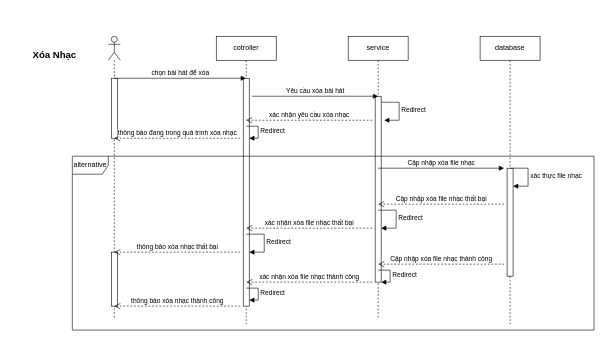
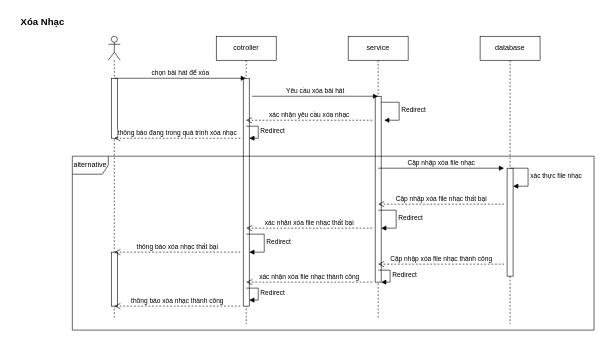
  <mxCell id="0" />
  <mxCell id="1" parent="0" />
  <mxCell id="2" value="" style="shape=umlLifeline;perimeter=lifelinePerimeter;whiteSpace=wrap;html=1;container=1;dropTarget=0;collapsible=0;recursiveResize=0;outlineConnect=0;portConstraint=eastwest;newEdgeStyle={&quot;curved&quot;:0,&quot;rounded&quot;:0};participant=umlActor;" vertex="1" parent="1"><mxGeometry x="180" y="60" width="20" height="470" as="geometry" /></mxCell>
  <mxCell id="3" value="" style="html=1;points=[[0,0,0,0,5],[0,1,0,0,-5],[1,0,0,0,5],[1,1,0,0,-5]];perimeter=orthogonalPerimeter;outlineConnect=0;targetShapes=umlLifeline;portConstraint=eastwest;newEdgeStyle={&quot;curved&quot;:0,&quot;rounded&quot;:0};" vertex="1" parent="2"><mxGeometry x="5" y="70" width="10" height="100" as="geometry" /></mxCell>
  <mxCell id="4" value="" style="html=1;points=[[0,0,0,0,5],[0,1,0,0,-5],[1,0,0,0,5],[1,1,0,0,-5]];perimeter=orthogonalPerimeter;outlineConnect=0;targetShapes=umlLifeline;portConstraint=eastwest;newEdgeStyle={&quot;curved&quot;:0,&quot;rounded&quot;:0};" vertex="1" parent="2"><mxGeometry x="5" y="360" width="10" height="90" as="geometry" /></mxCell>
  <mxCell id="5" value="cotroller" style="shape=umlLifeline;perimeter=lifelinePerimeter;whiteSpace=wrap;html=1;container=1;dropTarget=0;collapsible=0;recursiveResize=0;outlineConnect=0;portConstraint=eastwest;newEdgeStyle={&quot;curved&quot;:0,&quot;rounded&quot;:0};" vertex="1" parent="1"><mxGeometry x="360" y="60" width="100" height="480" as="geometry" /></mxCell>
  <mxCell id="6" value="" style="html=1;points=[[0,0,0,0,5],[0,1,0,0,-5],[1,0,0,0,5],[1,1,0,0,-5]];perimeter=orthogonalPerimeter;outlineConnect=0;targetShapes=umlLifeline;portConstraint=eastwest;newEdgeStyle={&quot;curved&quot;:0,&quot;rounded&quot;:0};" vertex="1" parent="5"><mxGeometry x="45" y="70" width="10" height="380" as="geometry" /></mxCell>
  <mxCell id="7" value="service" style="shape=umlLifeline;perimeter=lifelinePerimeter;whiteSpace=wrap;html=1;container=1;dropTarget=0;collapsible=0;recursiveResize=0;outlineConnect=0;portConstraint=eastwest;newEdgeStyle={&quot;curved&quot;:0,&quot;rounded&quot;:0};" vertex="1" parent="1"><mxGeometry x="580" y="60" width="100" height="470" as="geometry" /></mxCell>
  <mxCell id="8" value="" style="html=1;points=[[0,0,0,0,5],[0,1,0,0,-5],[1,0,0,0,5],[1,1,0,0,-5]];perimeter=orthogonalPerimeter;outlineConnect=0;targetShapes=umlLifeline;portConstraint=eastwest;newEdgeStyle={&quot;curved&quot;:0,&quot;rounded&quot;:0};" vertex="1" parent="7"><mxGeometry x="45" y="100" width="10" height="310" as="geometry" /></mxCell>
  <mxCell id="9" value="database" style="shape=umlLifeline;perimeter=lifelinePerimeter;whiteSpace=wrap;html=1;container=1;dropTarget=0;collapsible=0;recursiveResize=0;outlineConnect=0;portConstraint=eastwest;newEdgeStyle={&quot;curved&quot;:0,&quot;rounded&quot;:0};" vertex="1" parent="1"><mxGeometry x="800" y="60" width="100" height="480" as="geometry" /></mxCell>
  <mxCell id="10" value="" style="html=1;points=[[0,0,0,0,5],[0,1,0,0,-5],[1,0,0,0,5],[1,1,0,0,-5]];perimeter=orthogonalPerimeter;outlineConnect=0;targetShapes=umlLifeline;portConstraint=eastwest;newEdgeStyle={&quot;curved&quot;:0,&quot;rounded&quot;:0};" vertex="1" parent="9"><mxGeometry x="45" y="220" width="10" height="180" as="geometry" /></mxCell>
  <mxCell id="11" value="chọn bài hát để xóa" style="html=1;verticalAlign=bottom;endArrow=block;curved=0;rounded=0;" edge="1" parent="1" source="2"><mxGeometry width="80" relative="1" as="geometry"><mxPoint x="240" y="130" as="sourcePoint" /><mxPoint x="409.5" y="130" as="targetPoint" /></mxGeometry></mxCell>
  <mxCell id="12" value="Yêu cầu xóa bài hát" style="html=1;verticalAlign=bottom;endArrow=block;curved=0;rounded=0;" edge="1" parent="1"><mxGeometry width="80" relative="1" as="geometry"><mxPoint x="420" y="160" as="sourcePoint" /><mxPoint x="630" y="160" as="targetPoint" /></mxGeometry></mxCell>
  <mxCell id="13" value="Redirect" style="html=1;align=left;spacingLeft=2;endArrow=block;rounded=0;edgeStyle=orthogonalEdgeStyle;curved=0;rounded=0;" edge="1" parent="1"><mxGeometry relative="1" as="geometry"><mxPoint x="635" y="170" as="sourcePoint" /><Array as="points"><mxPoint x="665" y="200" /></Array><mxPoint x="640" y="200" as="targetPoint" /></mxGeometry></mxCell>
  <mxCell id="14" value="alternative" style="shape=umlFrame;whiteSpace=wrap;html=1;pointerEvents=0;" vertex="1" parent="1"><mxGeometry x="120" y="260" width="870" height="290" as="geometry" /></mxCell>
  <mxCell id="15" value="xác nhận yêu cầu xóa nhạc" style="html=1;verticalAlign=bottom;endArrow=open;dashed=1;endSize=8;curved=0;rounded=0;" edge="1" parent="1" target="5"><mxGeometry relative="1" as="geometry"><mxPoint x="620" y="200" as="sourcePoint" /><mxPoint x="540" y="200" as="targetPoint" /></mxGeometry></mxCell>
  <mxCell id="16" value="thông báo đang trong quá trinh xóa nhạc" style="html=1;verticalAlign=bottom;endArrow=open;dashed=1;endSize=8;curved=0;rounded=0;" edge="1" parent="1"><mxGeometry relative="1" as="geometry"><mxPoint x="400" y="230" as="sourcePoint" /><mxPoint x="190" y="230" as="targetPoint" /></mxGeometry></mxCell>
  <mxCell id="17" value="Redirect" style="html=1;align=left;spacingLeft=2;endArrow=block;rounded=0;edgeStyle=orthogonalEdgeStyle;curved=0;rounded=0;" edge="1" parent="1"><mxGeometry relative="1" as="geometry"><mxPoint x="410" y="210" as="sourcePoint" /><Array as="points"><mxPoint x="430" y="210" /><mxPoint x="430" y="230" /></Array><mxPoint x="415" y="230" as="targetPoint" /></mxGeometry></mxCell>
  <mxCell id="18" value="Cập nhập xóa file nhạc" style="html=1;verticalAlign=bottom;endArrow=block;curved=0;rounded=0;" edge="1" parent="1"><mxGeometry width="80" relative="1" as="geometry"><mxPoint x="630" y="280" as="sourcePoint" /><mxPoint x="840" y="280" as="targetPoint" /></mxGeometry></mxCell>
  <mxCell id="19" value="xác thực file nhạc" style="html=1;align=left;spacingLeft=2;endArrow=block;rounded=0;edgeStyle=orthogonalEdgeStyle;curved=0;rounded=0;" edge="1" parent="1"><mxGeometry relative="1" as="geometry"><mxPoint x="850" y="280" as="sourcePoint" /><Array as="points"><mxPoint x="880" y="310" /></Array><mxPoint x="855" y="310" as="targetPoint" /></mxGeometry></mxCell>
  <mxCell id="20" value="Cập nhập xóa file nhạc thất bại" style="html=1;verticalAlign=bottom;endArrow=open;dashed=1;endSize=8;curved=0;rounded=0;" edge="1" parent="1"><mxGeometry relative="1" as="geometry"><mxPoint x="840" y="340" as="sourcePoint" /><mxPoint x="630" y="340" as="targetPoint" /></mxGeometry></mxCell>
  <mxCell id="21" value="xác nhận xóa file nhạc thất bại" style="html=1;verticalAlign=bottom;endArrow=open;dashed=1;endSize=8;curved=0;rounded=0;" edge="1" parent="1"><mxGeometry relative="1" as="geometry"><mxPoint x="620" y="380" as="sourcePoint" /><mxPoint x="410" y="380" as="targetPoint" /></mxGeometry></mxCell>
  <mxCell id="22" value="thông báo xóa nhạc thất bại" style="html=1;verticalAlign=bottom;endArrow=open;dashed=1;endSize=8;curved=0;rounded=0;" edge="1" parent="1"><mxGeometry relative="1" as="geometry"><mxPoint x="400" y="420" as="sourcePoint" /><mxPoint x="190" y="420" as="targetPoint" /></mxGeometry></mxCell>
  <mxCell id="23" value="Redirect" style="html=1;align=left;spacingLeft=2;endArrow=block;rounded=0;edgeStyle=orthogonalEdgeStyle;curved=0;rounded=0;" edge="1" parent="1"><mxGeometry relative="1" as="geometry"><mxPoint x="630" y="350" as="sourcePoint" /><Array as="points"><mxPoint x="660" y="380" /></Array><mxPoint x="635" y="380" as="targetPoint" /></mxGeometry></mxCell>
  <mxCell id="24" value="Redirect" style="html=1;align=left;spacingLeft=2;endArrow=block;rounded=0;edgeStyle=orthogonalEdgeStyle;curved=0;rounded=0;" edge="1" parent="1"><mxGeometry relative="1" as="geometry"><mxPoint x="410" y="390" as="sourcePoint" /><Array as="points"><mxPoint x="440" y="420" /></Array><mxPoint x="415" y="420" as="targetPoint" /></mxGeometry></mxCell>
  <mxCell id="25" value="Cập nhập xóa file nhạc thành công" style="html=1;verticalAlign=bottom;endArrow=open;dashed=1;endSize=8;curved=0;rounded=0;" edge="1" parent="1"><mxGeometry relative="1" as="geometry"><mxPoint x="840" y="440" as="sourcePoint" /><mxPoint x="630" y="440" as="targetPoint" /></mxGeometry></mxCell>
  <mxCell id="26" value="xác nhận xóa file nhạc thành công" style="html=1;verticalAlign=bottom;endArrow=open;dashed=1;endSize=8;curved=0;rounded=0;" edge="1" parent="1"><mxGeometry relative="1" as="geometry"><mxPoint x="620" y="470" as="sourcePoint" /><mxPoint x="410" y="470" as="targetPoint" /></mxGeometry></mxCell>
  <mxCell id="27" value="Redirect" style="html=1;align=left;spacingLeft=2;endArrow=block;rounded=0;edgeStyle=orthogonalEdgeStyle;curved=0;rounded=0;" edge="1" parent="1"><mxGeometry relative="1" as="geometry"><mxPoint x="410" y="480" as="sourcePoint" /><Array as="points"><mxPoint x="430" y="480" /><mxPoint x="430" y="500" /></Array><mxPoint x="415" y="500" as="targetPoint" /></mxGeometry></mxCell>
  <mxCell id="28" value="Redirect" style="html=1;align=left;spacingLeft=2;endArrow=block;rounded=0;edgeStyle=orthogonalEdgeStyle;curved=0;rounded=0;" edge="1" parent="1"><mxGeometry relative="1" as="geometry"><mxPoint x="630" y="450" as="sourcePoint" /><Array as="points"><mxPoint x="650" y="450" /><mxPoint x="650" y="470" /></Array><mxPoint x="635" y="470" as="targetPoint" /></mxGeometry></mxCell>
  <mxCell id="29" value="thông báo xóa nhạc thành công" style="html=1;verticalAlign=bottom;endArrow=open;dashed=1;endSize=8;curved=0;rounded=0;" edge="1" parent="1"><mxGeometry relative="1" as="geometry"><mxPoint x="400" y="510" as="sourcePoint" /><mxPoint x="190" y="510" as="targetPoint" /><mxPoint as="offset" /></mxGeometry></mxCell>
- <mxCell id="30" value="&lt;span style=&quot;font-size: 16px;&quot;&gt;&lt;b&gt;Xóa Nhạc&lt;/b&gt;&lt;/span&gt;" style="text;html=1;align=center;verticalAlign=middle;resizable=0;points=[];autosize=1;strokeColor=none;fillColor=none;" vertex="1" parent="1"><mxGeometry x="40" y="75" width="100" height="30" as="geometry" /></mxCell>
+ <mxCell id="30" value="&lt;span style=&quot;font-size: 16px;&quot;&gt;&lt;b&gt;Xóa Nhạc&lt;/b&gt;&lt;/span&gt;" style="text;html=1;align=center;verticalAlign=middle;resizable=0;points=[];autosize=1;strokeColor=none;fillColor=none;" vertex="1" parent="1"><mxGeometry x="20" y="20" width="100" height="30" as="geometry" /></mxCell>
